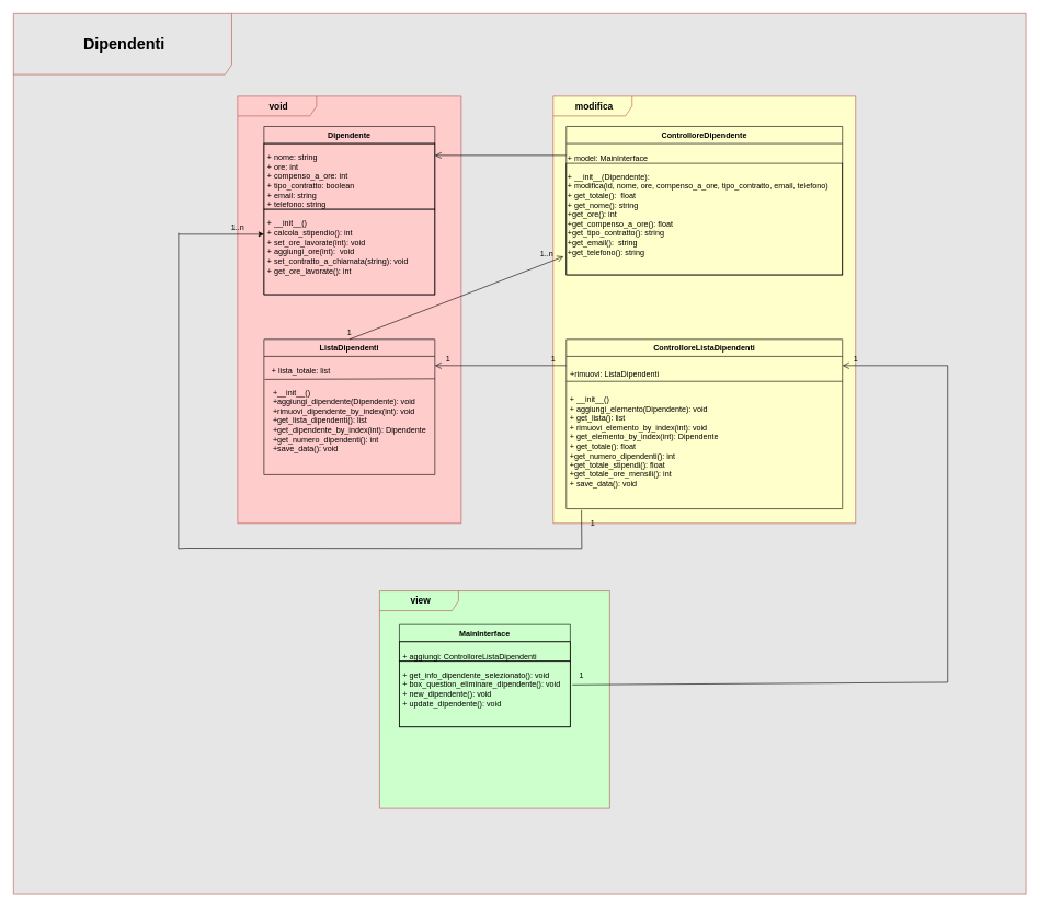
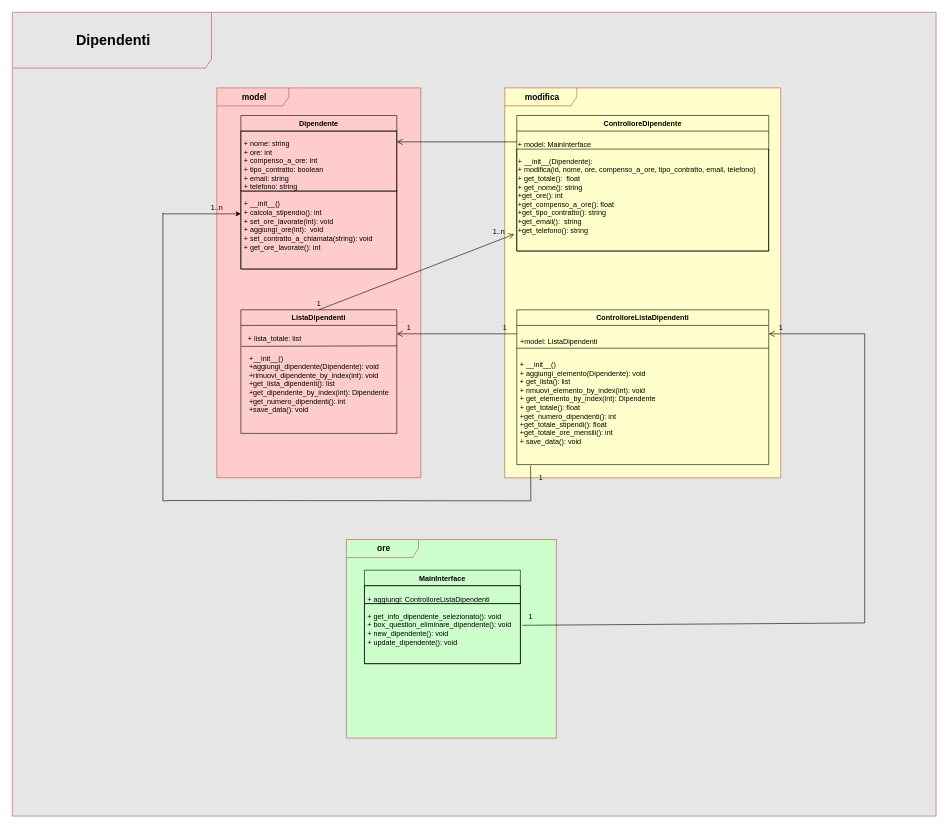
  <mxCell id="0" />
  <mxCell id="1" parent="0" />
  <mxCell id="2" value="&lt;b&gt;&lt;font style=&quot;font-size: 24px;&quot;&gt;Dipendenti&lt;/font&gt;&lt;/b&gt;" style="shape=umlFrame;whiteSpace=wrap;html=1;width=332;height=93;boundedLbl=1;verticalAlign=middle;align=center;spacingLeft=5;fillColor=#E6E6E6;strokeColor=#b85450;gradientColor=none;swimlaneFillColor=#E6E6E6;shadow=0;sketch=0;" vertex="1" parent="1"><mxGeometry x="20" y="20" width="1540" height="1340" as="geometry" /></mxCell>
- <mxCell id="3" value="&lt;b&gt;&lt;font style=&quot;font-size: 14px&quot;&gt;view&lt;/font&gt;&lt;/b&gt;" style="shape=umlFrame;whiteSpace=wrap;html=1;width=120;height=30;boundedLbl=1;verticalAlign=middle;align=center;spacingLeft=5;fillColor=#CCFFCC;strokeColor=#b85450;gradientColor=none;swimlaneFillColor=#CCFFCC;shadow=0;sketch=0;" vertex="1" parent="1"><mxGeometry x="577" y="899" width="350" height="331" as="geometry" /></mxCell>
+ <mxCell id="3" value="&lt;b&gt;&lt;font style=&quot;font-size: 14px&quot;&gt;ore&lt;/font&gt;&lt;/b&gt;" style="shape=umlFrame;whiteSpace=wrap;html=1;width=120;height=30;boundedLbl=1;verticalAlign=middle;align=center;spacingLeft=5;fillColor=#CCFFCC;strokeColor=#b85450;gradientColor=none;swimlaneFillColor=#CCFFCC;shadow=0;sketch=0;" vertex="1" parent="1"><mxGeometry x="577" y="899" width="350" height="331" as="geometry" /></mxCell>
  <mxCell id="4" value="&lt;b&gt;&lt;font style=&quot;font-size: 14px&quot;&gt;modifica&lt;/font&gt;&lt;/b&gt;" style="shape=umlFrame;whiteSpace=wrap;html=1;width=120;height=30;boundedLbl=1;verticalAlign=middle;align=center;spacingLeft=5;fillColor=#FFFFCC;strokeColor=#b85450;gradientColor=none;swimlaneFillColor=#FFFFCC;shadow=0;sketch=0;" vertex="1" parent="1"><mxGeometry x="841" y="146" width="460" height="650" as="geometry" /></mxCell>
- <mxCell id="5" value="&lt;b&gt;&lt;font style=&quot;font-size: 14px&quot;&gt;void&lt;/font&gt;&lt;/b&gt;" style="shape=umlFrame;whiteSpace=wrap;html=1;width=120;height=30;boundedLbl=1;verticalAlign=middle;align=center;spacingLeft=5;fillColor=#FFCCCC;strokeColor=#b85450;gradientColor=none;swimlaneFillColor=#FFCCCC;shadow=0;sketch=0;" vertex="1" parent="1"><mxGeometry x="361" y="146" width="340" height="650" as="geometry" /></mxCell>
+ <mxCell id="5" value="&lt;b&gt;&lt;font style=&quot;font-size: 14px&quot;&gt;model&lt;/font&gt;&lt;/b&gt;" style="shape=umlFrame;whiteSpace=wrap;html=1;width=120;height=30;boundedLbl=1;verticalAlign=middle;align=center;spacingLeft=5;fillColor=#FFCCCC;strokeColor=#b85450;gradientColor=none;swimlaneFillColor=#FFCCCC;shadow=0;sketch=0;" vertex="1" parent="1"><mxGeometry x="361" y="146" width="340" height="650" as="geometry" /></mxCell>
  <mxCell id="6" value="Dipendente" style="swimlane;fontStyle=1;align=center;verticalAlign=top;childLayout=stackLayout;horizontal=1;startSize=26;horizontalStack=0;resizeParent=1;resizeLast=0;collapsible=1;marginBottom=0;rounded=0;shadow=0;strokeWidth=1;fillColor=#FFCCCC;swimlaneFillColor=#FFCCCC;gradientColor=none;" vertex="1" parent="1"><mxGeometry x="401" y="192" width="260" height="256" as="geometry"><mxRectangle x="-520" y="36" width="160" height="26" as="alternateBounds" /></mxGeometry></mxCell>
  <mxCell id="7" value="&lt;br&gt;&amp;nbsp;+ nome: string&lt;br&gt;&amp;nbsp;+ ore: int&lt;br&gt;&amp;nbsp;+ compenso_a_ore: int&lt;br&gt;&amp;nbsp;+ tipo_contratto: boolean&lt;br&gt;&amp;nbsp;+ email: string&lt;br&gt;&amp;nbsp;+ telefono: string" style="text;html=1;align=left;verticalAlign=middle;resizable=0;points=[];autosize=1;strokeColor=default;fillColor=none;gradientColor=none;" vertex="1" parent="6"><mxGeometry y="26" width="260" height="100" as="geometry" /></mxCell>
  <mxCell id="8" value="&lt;div&gt;&lt;br&gt;&lt;/div&gt;&lt;div&gt;&amp;nbsp;+ __init__()&lt;div&gt;&amp;nbsp;+ calcola_stipendio(): int&lt;/div&gt;&lt;/div&gt;&lt;div&gt;&amp;nbsp;+ set_ore_lavorate(int): void&lt;/div&gt;&lt;div&gt;&amp;nbsp;+ aggiungi_ore(int):&amp;nbsp; void&lt;/div&gt;&lt;div&gt;&amp;nbsp;+ set_contratto_a_chiamata(string): void&lt;/div&gt;&lt;div&gt;&amp;nbsp;+ get_ore_lavorate(): int&lt;/div&gt;&lt;div&gt;&lt;br&gt;&lt;/div&gt;&lt;div&gt;&lt;br&gt;&lt;/div&gt;" style="text;html=1;align=left;verticalAlign=middle;resizable=0;points=[];autosize=1;strokeColor=default;fillColor=none;" vertex="1" parent="6"><mxGeometry y="126" width="260" height="130" as="geometry" /></mxCell>
  <mxCell id="9" value="ControlloreListaDipendenti" style="swimlane;fontStyle=1;align=center;verticalAlign=top;childLayout=stackLayout;horizontal=1;startSize=26;horizontalStack=0;resizeParent=1;resizeLast=0;collapsible=1;marginBottom=0;rounded=0;shadow=0;strokeWidth=1;fillColor=#FFFFCC;" vertex="1" parent="1"><mxGeometry x="861" y="516" width="420" height="258" as="geometry"><mxRectangle x="340" y="380" width="170" height="26" as="alternateBounds" /></mxGeometry></mxCell>
- <mxCell id="10" value="&#10;+rimuovi: ListaDipendenti&#10;" style="text;align=left;verticalAlign=top;spacingLeft=4;spacingRight=4;overflow=hidden;rotatable=0;points=[[0,0.5],[1,0.5]];portConstraint=eastwest;fillColor=none;" vertex="1" parent="9"><mxGeometry y="26" width="420" height="34" as="geometry" /></mxCell>
+ <mxCell id="10" value="&#10;+model: ListaDipendenti&#10;" style="text;align=left;verticalAlign=top;spacingLeft=4;spacingRight=4;overflow=hidden;rotatable=0;points=[[0,0.5],[1,0.5]];portConstraint=eastwest;fillColor=none;" vertex="1" parent="9"><mxGeometry y="26" width="420" height="34" as="geometry" /></mxCell>
  <mxCell id="11" value="" style="line;html=1;strokeWidth=1;align=left;verticalAlign=middle;spacingTop=-1;spacingLeft=3;spacingRight=3;rotatable=0;labelPosition=right;points=[];portConstraint=eastwest;" vertex="1" parent="9"><mxGeometry y="60" width="420" height="8" as="geometry" /></mxCell>
  <mxCell id="12" value="&lt;div align=&quot;left&quot;&gt;&lt;span&gt;&lt;br&gt;&lt;/span&gt;&lt;/div&gt;&lt;div align=&quot;left&quot;&gt;&lt;span&gt;&amp;nbsp;+ __init__()&lt;/span&gt;&lt;br&gt;&lt;/div&gt;&lt;div align=&quot;left&quot;&gt;&lt;span&gt;&lt;div&gt;&amp;nbsp;+ aggiungi_elemento(Dipendente): void&lt;/div&gt;&lt;/span&gt;&lt;span&gt;&lt;div&gt;&amp;nbsp;+ get_lista(): list&lt;/div&gt;&lt;/span&gt;&lt;span&gt;&lt;div&gt;&amp;nbsp;+ rimuovi_elemento_by_index(int): void&lt;/div&gt;&lt;/span&gt;&lt;span&gt;&lt;/span&gt;&lt;span&gt;&lt;/span&gt;&lt;span&gt;&lt;/span&gt;&lt;span&gt;&lt;div align=&quot;left&quot;&gt;&amp;nbsp;+ get_elemento_by_index(int): Dipendente&lt;br&gt;&amp;nbsp;+ get_totale(): float&lt;br&gt;&amp;nbsp;+get_numero_dipendenti(): int&lt;/div&gt;&lt;div align=&quot;left&quot;&gt;&amp;nbsp;+get_totale_stipendi(): float&lt;/div&gt;&lt;div align=&quot;left&quot;&gt;&amp;nbsp;+get_totale_ore_mensili(): int&lt;br&gt;&lt;div&gt;&lt;span&gt;&lt;div&gt;&amp;nbsp;+ save_data(): void&lt;/div&gt;&lt;/span&gt;&lt;/div&gt;&lt;div&gt;&lt;br&gt;&lt;br&gt;&lt;/div&gt;&lt;/div&gt;&lt;/span&gt;&lt;/div&gt;" style="text;html=1;align=left;verticalAlign=middle;resizable=0;points=[];autosize=1;strokeColor=none;fillColor=none;" vertex="1" parent="9"><mxGeometry y="68" width="420" height="190" as="geometry" /></mxCell>
  <mxCell id="13" value="ListaDipendenti" style="swimlane;fontStyle=1;align=center;verticalAlign=top;childLayout=stackLayout;horizontal=1;startSize=26;horizontalStack=0;resizeParent=1;resizeLast=0;collapsible=1;marginBottom=0;rounded=0;shadow=0;strokeWidth=1;swimlaneFillColor=none;fillColor=none;" vertex="1" parent="1"><mxGeometry x="401" y="516" width="260" height="206" as="geometry"><mxRectangle x="550" y="140" width="160" height="26" as="alternateBounds" /></mxGeometry></mxCell>
  <mxCell id="14" value="&lt;div&gt;&amp;nbsp; &amp;nbsp;&lt;/div&gt;&lt;div&gt;&lt;span&gt;&amp;nbsp; &amp;nbsp;+ lista_totale: list&lt;/span&gt;&lt;/div&gt;" style="text;html=1;align=left;verticalAlign=middle;resizable=0;points=[];autosize=1;strokeColor=none;fillColor=none;" vertex="1" parent="13"><mxGeometry y="26" width="260" height="30" as="geometry" /></mxCell>
  <mxCell id="15" value="&lt;div style=&quot;text-align: left&quot;&gt;&lt;br&gt;&lt;/div&gt;&lt;div style=&quot;text-align: left&quot;&gt;+__init__()&lt;/div&gt;&lt;span&gt;&lt;div style=&quot;text-align: left&quot;&gt;+aggiungi_dipendente(Dipendente): void&lt;/div&gt;&lt;/span&gt;&lt;span&gt;&lt;div style=&quot;text-align: left&quot;&gt;+rimuovi_dipendente_by_index(int): void&lt;/div&gt;&lt;/span&gt;&lt;span&gt;&lt;div style=&quot;text-align: left&quot;&gt;+get_lista_dipendenti(): list&lt;/div&gt;&lt;/span&gt;&lt;span&gt;&lt;div style=&quot;text-align: left&quot;&gt;+get_dipendente_by_index(int): Dipendente&lt;/div&gt;&lt;div style=&quot;text-align: left&quot;&gt;+get_numero_dipendenti(): int&lt;/div&gt;&lt;div style=&quot;text-align: left&quot;&gt;+save_data(): void&lt;/div&gt;&lt;div style=&quot;text-align: left&quot;&gt;&lt;br&gt;&lt;/div&gt;&lt;div style=&quot;text-align: left&quot;&gt;&lt;br&gt;&lt;/div&gt;&lt;/span&gt;" style="text;html=1;align=center;verticalAlign=middle;resizable=0;points=[];autosize=1;strokeColor=none;fillColor=none;" vertex="1" parent="13"><mxGeometry y="56" width="260" height="150" as="geometry" /></mxCell>
  <mxCell id="16" value="" style="endArrow=none;html=1;rounded=0;exitX=0.004;exitY=0.033;exitDx=0;exitDy=0;exitPerimeter=0;" edge="1" parent="13" source="15"><mxGeometry width="50" height="50" relative="1" as="geometry"><mxPoint x="195" y="-70" as="sourcePoint" /><mxPoint x="260" y="60" as="targetPoint" /></mxGeometry></mxCell>
  <mxCell id="17" value="ControlloreDipendente" style="swimlane;fontStyle=1;align=center;verticalAlign=top;childLayout=stackLayout;horizontal=1;startSize=26;horizontalStack=0;resizeParent=1;resizeLast=0;collapsible=1;marginBottom=0;rounded=0;shadow=0;strokeWidth=1;fillColor=none;" vertex="1" parent="1"><mxGeometry x="861" y="192" width="420" height="226" as="geometry"><mxRectangle x="230" y="140" width="160" height="26" as="alternateBounds" /></mxGeometry></mxCell>
  <mxCell id="18" value="&lt;br&gt;+ model: MainInterface" style="text;html=1;align=left;verticalAlign=middle;resizable=0;points=[];autosize=1;strokeColor=none;fillColor=none;" vertex="1" parent="17"><mxGeometry y="26" width="420" height="30" as="geometry" /></mxCell>
  <mxCell id="19" value="&lt;div&gt;&lt;br&gt;&lt;/div&gt;&lt;div&gt;+ __init__(Dipendente):&lt;/div&gt;&lt;div&gt;&lt;div&gt;+ modifica(id, nome, ore, compenso_a_ore, tipo_contratto, email, telefono)&lt;/div&gt;&lt;div&gt;+ get_totale():&amp;nbsp; float&lt;br&gt;&lt;/div&gt;&lt;/div&gt;&lt;div&gt;+ get_nome(): string&lt;/div&gt;&lt;div&gt;+get_ore(): int&lt;/div&gt;&lt;div&gt;+get_compenso_a_ore(): float&lt;/div&gt;&lt;div&gt;+get_tipo_contratto(): string&lt;/div&gt;&lt;div&gt;+get_email():&amp;nbsp; string&lt;/div&gt;&lt;div&gt;+get_telefono(): string&lt;/div&gt;&lt;div&gt;&lt;br&gt;&lt;/div&gt;&lt;div&gt;&lt;br&gt;&lt;/div&gt;" style="text;html=1;align=left;verticalAlign=middle;resizable=0;points=[];autosize=1;strokeColor=default;fillColor=none;" vertex="1" parent="17"><mxGeometry y="56" width="420" height="170" as="geometry" /></mxCell>
  <mxCell id="20" value="MainInterface" style="swimlane;fontStyle=1;align=center;verticalAlign=top;childLayout=stackLayout;horizontal=1;startSize=26;horizontalStack=0;resizeParent=1;resizeLast=0;collapsible=1;marginBottom=0;rounded=0;shadow=0;strokeWidth=1;fillColor=none;" vertex="1" parent="1"><mxGeometry x="607" y="950" width="260" height="156" as="geometry"><mxRectangle x="230" y="140" width="160" height="26" as="alternateBounds" /></mxGeometry></mxCell>
  <mxCell id="21" value="&lt;span style=&quot;text-align: center&quot;&gt;&lt;br&gt;&amp;nbsp;+ aggiungi: ControlloreListaDipendenti&lt;/span&gt;" style="text;html=1;align=left;verticalAlign=middle;resizable=0;points=[];autosize=1;strokeColor=default;fillColor=none;" vertex="1" parent="20"><mxGeometry y="26" width="260" height="30" as="geometry" /></mxCell>
  <mxCell id="22" value="&lt;span style=&quot;text-align: center&quot;&gt;&amp;nbsp;&lt;br&gt;&amp;nbsp;+ get_info_dipendente_selezionato(): void&lt;br&gt;&lt;/span&gt;&lt;span style=&quot;text-align: center&quot;&gt;&amp;nbsp;+ box_question_eliminare_dipendente(): void&lt;/span&gt;&lt;br style=&quot;text-align: center&quot;&gt;&lt;span style=&quot;text-align: center&quot;&gt;&amp;nbsp;+ new_dipendente(): void&lt;/span&gt;&lt;br style=&quot;text-align: center&quot;&gt;&lt;span style=&quot;text-align: center&quot;&gt;&amp;nbsp;+ update_dipendente(): void&lt;br&gt;&lt;/span&gt;&lt;span style=&quot;text-align: center&quot;&gt;&lt;br&gt;&lt;br&gt;&lt;/span&gt;" style="text;html=1;align=left;verticalAlign=middle;resizable=0;points=[];autosize=1;strokeColor=default;fillColor=none;" vertex="1" parent="20"><mxGeometry y="56" width="260" height="100" as="geometry" /></mxCell>
  <mxCell id="23" value="" style="endArrow=none;html=1;endSize=12;startArrow=none;startSize=14;startFill=0;edgeStyle=orthogonalEdgeStyle;align=center;verticalAlign=bottom;endFill=0;rounded=0;" edge="1" parent="1"><mxGeometry y="3" relative="1" as="geometry"><mxPoint x="281" y="833.88" as="sourcePoint" /><mxPoint x="884" y="776" as="targetPoint" /></mxGeometry></mxCell>
  <mxCell id="24" value="" style="endArrow=none;html=1;endSize=12;startArrow=none;startSize=14;startFill=0;edgeStyle=orthogonalEdgeStyle;align=center;verticalAlign=bottom;endFill=0;rounded=0;" edge="1" parent="1"><mxGeometry y="3" relative="1" as="geometry"><mxPoint x="281" y="834" as="sourcePoint" /><mxPoint x="271" y="354" as="targetPoint" /></mxGeometry></mxCell>
  <mxCell id="25" value="" style="endArrow=classic;html=1;rounded=0;" edge="1" parent="1"><mxGeometry width="50" height="50" relative="1" as="geometry"><mxPoint x="271" y="356" as="sourcePoint" /><mxPoint x="401" y="356" as="targetPoint" /></mxGeometry></mxCell>
  <mxCell id="26" value="" style="endArrow=open;startArrow=none;endFill=0;startFill=0;endSize=8;html=1;verticalAlign=bottom;labelBackgroundColor=none;strokeWidth=1;rounded=0;exitX=0;exitY=0.25;exitDx=0;exitDy=0;" edge="1" parent="1"><mxGeometry width="160" relative="1" as="geometry"><mxPoint x="861" y="556" as="sourcePoint" /><mxPoint x="661" y="556" as="targetPoint" /></mxGeometry></mxCell>
  <mxCell id="27" value="" style="endArrow=open;startArrow=none;endFill=0;startFill=0;endSize=8;html=1;verticalAlign=bottom;labelBackgroundColor=none;strokeWidth=1;rounded=0;exitX=1.012;exitY=0.359;exitDx=0;exitDy=0;exitPerimeter=0;" edge="1" parent="1" source="22"><mxGeometry width="160" relative="1" as="geometry"><mxPoint x="1481" y="556" as="sourcePoint" /><mxPoint x="1281" y="556" as="targetPoint" /><Array as="points"><mxPoint x="1441" y="1038" /><mxPoint x="1441" y="556" /></Array></mxGeometry></mxCell>
  <mxCell id="28" value="" style="endArrow=open;startArrow=none;endFill=0;startFill=0;endSize=8;html=1;verticalAlign=bottom;labelBackgroundColor=none;strokeWidth=1;rounded=0;exitX=0;exitY=0.25;exitDx=0;exitDy=0;" edge="1" parent="1"><mxGeometry width="160" relative="1" as="geometry"><mxPoint x="861" y="236" as="sourcePoint" /><mxPoint x="661" y="236" as="targetPoint" /></mxGeometry></mxCell>
  <mxCell id="29" value="" style="endArrow=open;startArrow=none;endFill=0;startFill=0;endSize=8;html=1;verticalAlign=bottom;labelBackgroundColor=none;strokeWidth=1;rounded=0;exitX=0.5;exitY=0;exitDx=0;exitDy=0;entryX=-0.01;entryY=0.835;entryDx=0;entryDy=0;entryPerimeter=0;" edge="1" parent="1" target="19"><mxGeometry width="160" relative="1" as="geometry"><mxPoint x="531" y="516" as="sourcePoint" /><mxPoint x="891.78" y="348.56" as="targetPoint" /></mxGeometry></mxCell>
  <mxCell id="30" value="1..n" style="text;html=1;align=center;verticalAlign=middle;resizable=0;points=[];autosize=1;strokeColor=none;fillColor=none;" vertex="1" parent="1"><mxGeometry x="811" y="376" width="40" height="20" as="geometry" /></mxCell>
  <mxCell id="31" value="1" style="text;html=1;align=center;verticalAlign=middle;resizable=0;points=[];autosize=1;strokeColor=none;fillColor=none;" vertex="1" parent="1"><mxGeometry x="521" y="496" width="20" height="20" as="geometry" /></mxCell>
  <mxCell id="32" value="1" style="text;html=1;align=center;verticalAlign=middle;resizable=0;points=[];autosize=1;strokeColor=none;fillColor=none;" vertex="1" parent="1"><mxGeometry x="831" y="536" width="20" height="20" as="geometry" /></mxCell>
  <mxCell id="33" value="1" style="text;html=1;align=center;verticalAlign=middle;resizable=0;points=[];autosize=1;strokeColor=none;fillColor=none;" vertex="1" parent="1"><mxGeometry x="671" y="536" width="20" height="20" as="geometry" /></mxCell>
  <mxCell id="34" value="1" style="text;html=1;align=center;verticalAlign=middle;resizable=0;points=[];autosize=1;strokeColor=none;fillColor=none;" vertex="1" parent="1"><mxGeometry x="874" y="1018" width="20" height="20" as="geometry" /></mxCell>
  <mxCell id="35" value="1" style="text;html=1;align=center;verticalAlign=middle;resizable=0;points=[];autosize=1;strokeColor=none;fillColor=none;" vertex="1" parent="1"><mxGeometry x="1291" y="536" width="20" height="20" as="geometry" /></mxCell>
  <mxCell id="36" value="1..n" style="text;html=1;align=center;verticalAlign=middle;resizable=0;points=[];autosize=1;strokeColor=none;fillColor=none;" vertex="1" parent="1"><mxGeometry x="341" y="336" width="40" height="20" as="geometry" /></mxCell>
  <mxCell id="37" value="1" style="text;html=1;align=center;verticalAlign=middle;resizable=0;points=[];autosize=1;strokeColor=none;fillColor=none;" vertex="1" parent="1"><mxGeometry x="891" y="786" width="20" height="20" as="geometry" /></mxCell>
